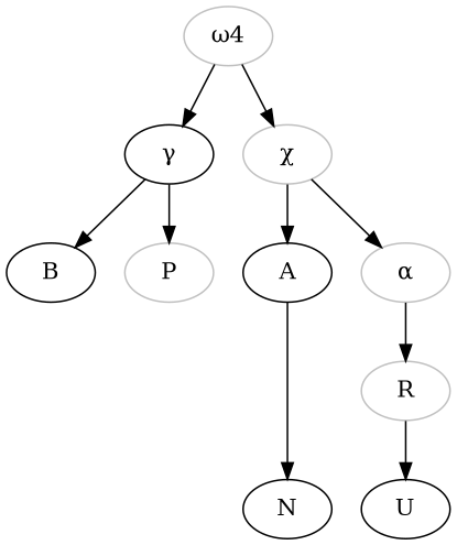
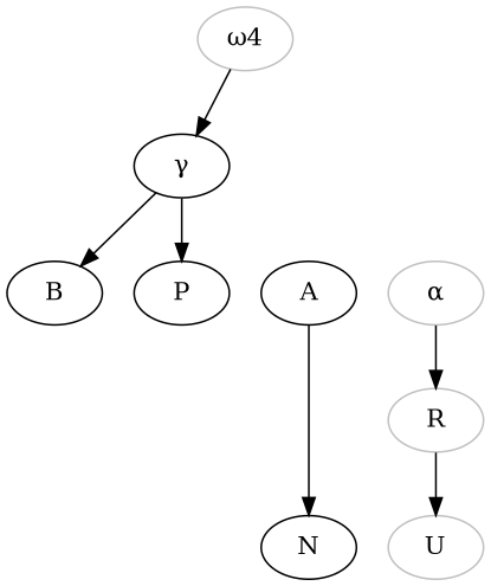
  digraph {
    n1 [color=grey label="ω4"]
    n2 [color=black label="γ"]
-   n3 [color=grey label="χ"]
    n4 [label=B]
-   n5 [label=P color=grey]
+   n5 [label=P]
    n6 [label=A]
    n7 [color=grey label="α"]
    n8 [label=N]
    n9 [color=grey label=R]
-   n10 [label=U]
+   n10 [label=U color=grey]
    n1 -> n2
-   n1 -> n3
    n2 -> n4
    n2 -> n5
-   n3 -> n6
-   n3 -> n7
    n6 -> n8 [minlen=2]
    n7 -> n9
    n9 -> n10
  }
